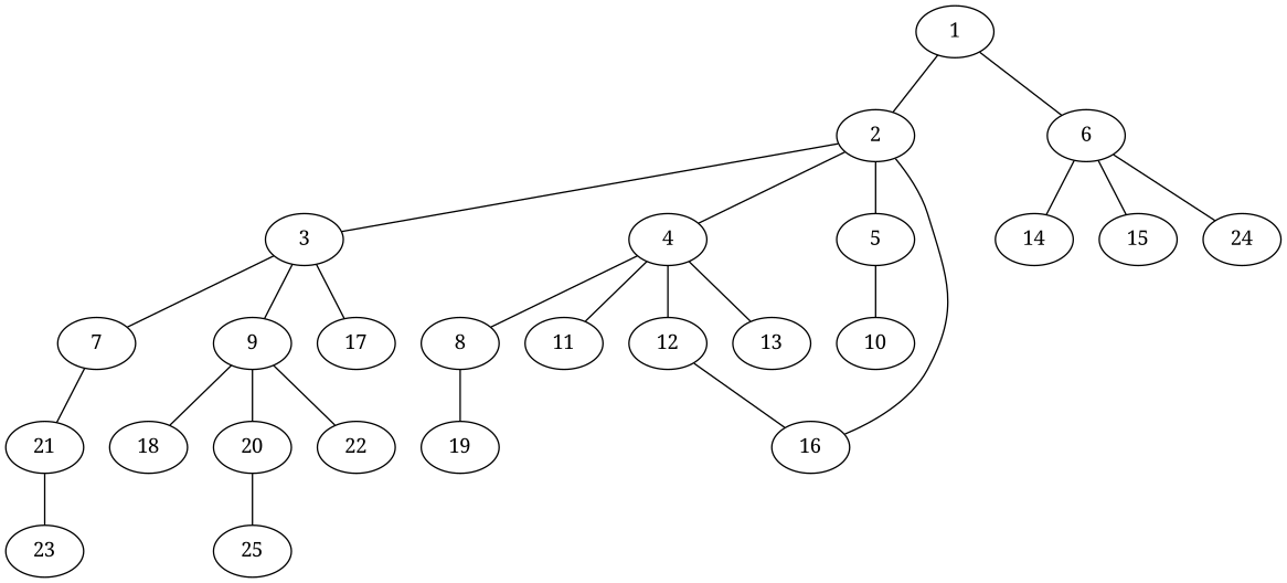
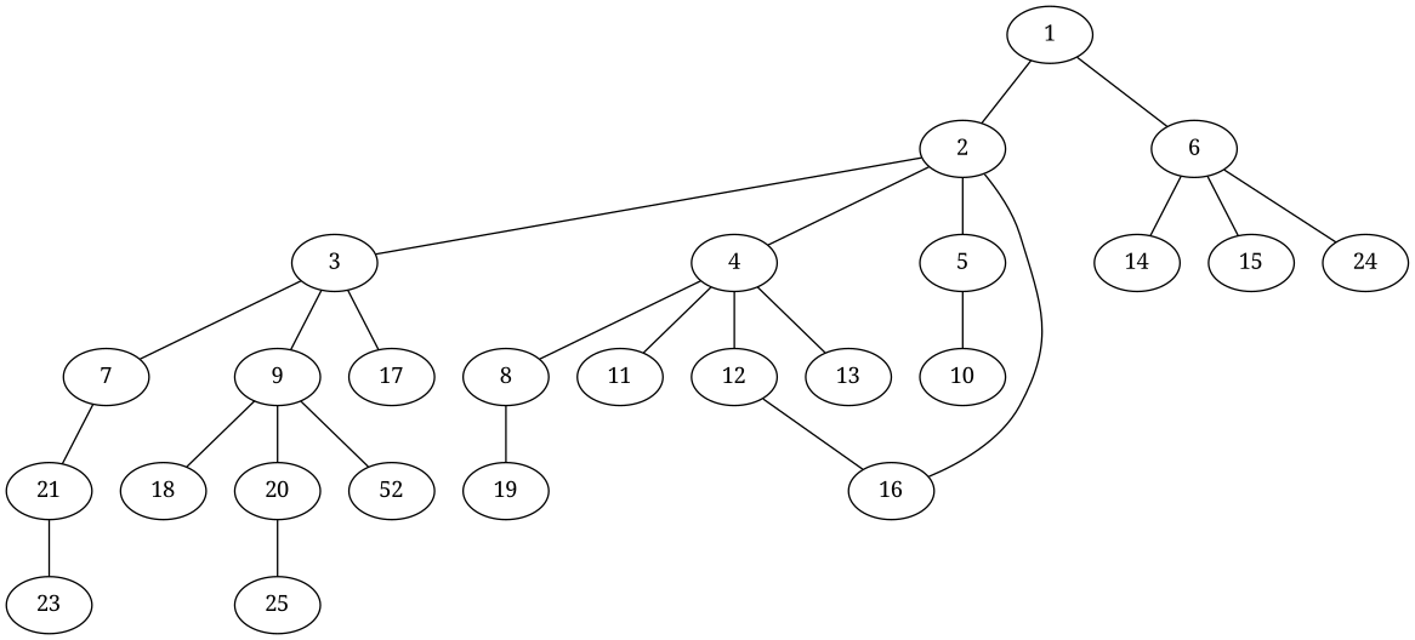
  graph {
    fontname="Noto Serif"
    node [fontname="Noto Serif"]
    edge [fontname="Noto Serif"]
    1
    2
    6
    3
    4
    5
    16
    14
    15
    24
    7
    9
    17
    8
    11
    12
    13
    10
    21
    18
    20
-   22
+   22 [label=52]
    19
    25
    23
    1 -- 2
    1 -- 6
    2 -- 3
    2 -- 4
    2 -- 5
    2 -- 16
    6 -- 14
    6 -- 15
    6 -- 24
    3 -- 7
    3 -- 9
    3 -- 17
    4 -- 8
    4 -- 11
    4 -- 12
    4 -- 13
    5 -- 10
    7 -- 21
    9 -- 18
    9 -- 20
    9 -- 22
    8 -- 19
    12 -- 16
    21 -- 23
    20 -- 25
  }
